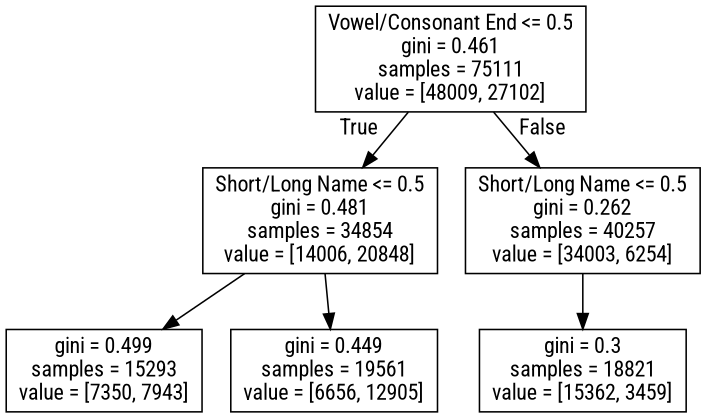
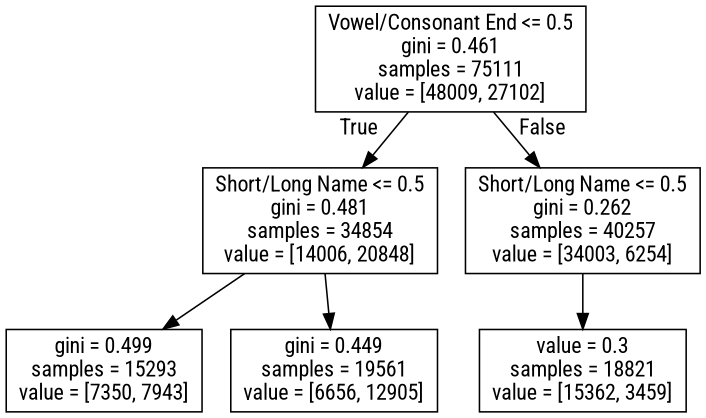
  digraph {
    fontname="Roboto Condensed"
    node [fontname="Roboto Condensed" shape=box]
    edge [fontname="Roboto Condensed"]
    n1 [label="Vowel/Consonant End <= 0.5\ngini = 0.461\nsamples = 75111\nvalue = [48009, 27102]"]
    n2 [label="Short/Long Name <= 0.5\ngini = 0.481\nsamples = 34854\nvalue = [14006, 20848]"]
    n3 [label="Short/Long Name <= 0.5\ngini = 0.262\nsamples = 40257\nvalue = [34003, 6254]"]
    n4 [label="gini = 0.499\nsamples = 15293\nvalue = [7350, 7943]"]
    n5 [label="gini = 0.449\nsamples = 19561\nvalue = [6656, 12905]"]
-   n6 [label="gini = 0.3\nsamples = 18821\nvalue = [15362, 3459]"]
+   n6 [label="value = 0.3\nsamples = 18821\nvalue = [15362, 3459]"]
    n1 -> n2 [headlabel=True labelangle=45 labeldistance=2.5]
    n1 -> n3 [headlabel=False labelangle=-45 labeldistance=2.5]
    n2 -> n4
    n2 -> n5
    n3 -> n6
  }
